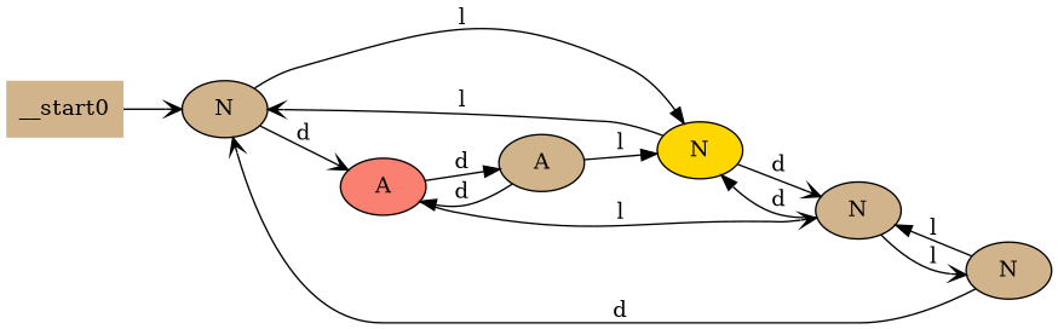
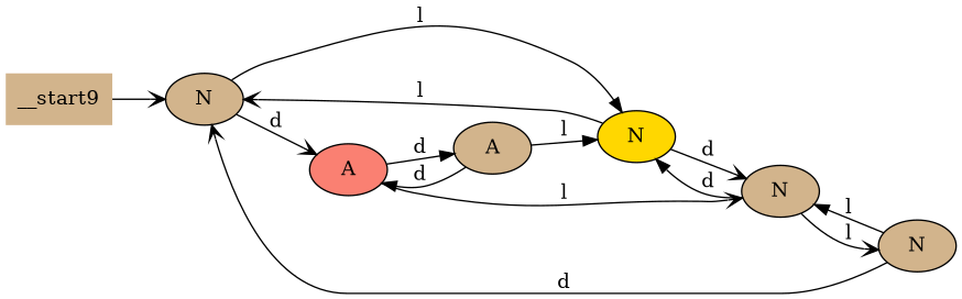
  digraph {
    rankdir=LR
    node [style=filled fillcolor=tan]
    edge [arrowhead=vee]
    n1 [label=N]
    n2 [label=A fillcolor=salmon]
    n3 [label=N fillcolor=gold]
    n4 [label=A]
    n5 [label=N]
    n6 [label=N]
-   __start0 [shape=none]
+   __start0 [shape=none label=__start9]
    n1 -> n2 [label=d]
    n1 -> n3 [label=l arrowhead=normal]
    n2 -> n4 [label=d arrowhead=normal]
    n2 -> n5 [label=l]
    n3 -> n1 [label=l]
    n3 -> n5 [label=d]
    n4 -> n2 [label=d arrowhead=normal]
    n4 -> n3 [label=l arrowhead=normal]
    n5 -> n3 [label=d arrowhead=normal]
    n5 -> n6 [label=l]
    n6 -> n1 [label=d]
    n6 -> n5 [label=l arrowhead=normal]
    __start0 -> n1
  }
